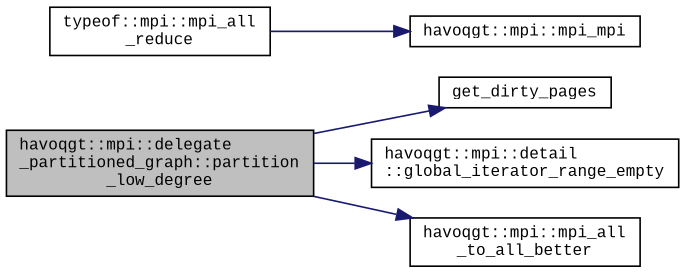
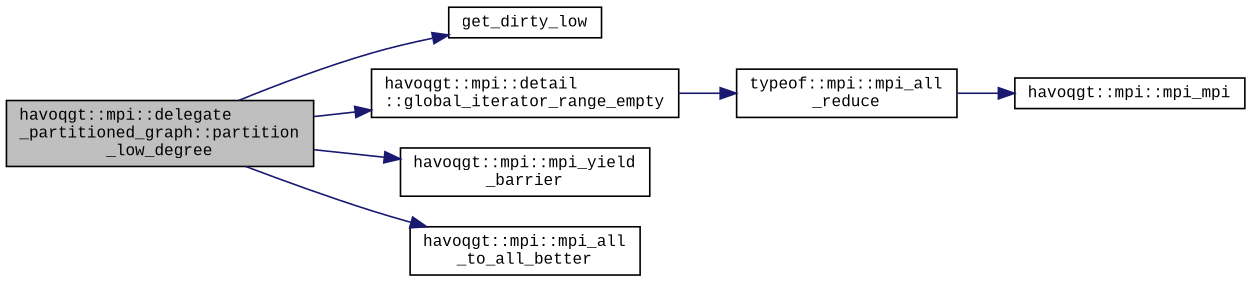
  digraph {
    fontname="Liberation Mono"
    rankdir=LR
    node [color=black fillcolor=white fontname="Liberation Mono" fontsize=10 shape=record style=filled]
    edge [color=midnightblue fontname="Liberation Mono" fontsize=10 labelfontname=Helvetica labelfontsize=10 style=solid]
    n1 [fillcolor=grey75 fontcolor=black height=0.2 label="havoqgt::mpi::delegate\l_partitioned_graph::partition\l_low_degree" width=0.4]
-   n2 [height=0.2 label=get_dirty_pages width=0.4]
+   n2 [height=0.2 label=get_dirty_low width=0.4]
    n3 [height=0.2 label="havoqgt::mpi::detail\l::global_iterator_range_empty" width=0.4]
+   n4 [height=0.2 label="havoqgt::mpi::mpi_yield\l_barrier" width=0.4]
    n5 [height=0.2 label="havoqgt::mpi::mpi_all\l_to_all_better" width=0.4]
    n6 [height=0.2 label="typeof::mpi::mpi_all\l_reduce" width=0.4]
    n7 [height=0.2 label="havoqgt::mpi::mpi_mpi" width=0.4]
    n1 -> n2
    n1 -> n3
+   n1 -> n4
    n1 -> n5
+   n3 -> n6
    n6 -> n7
  }
